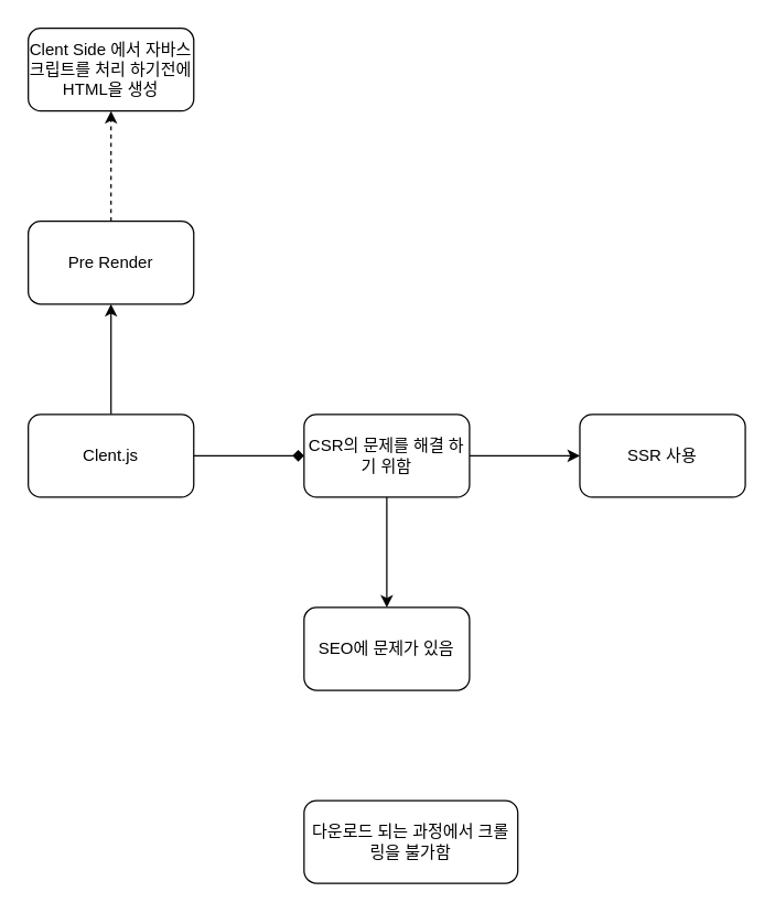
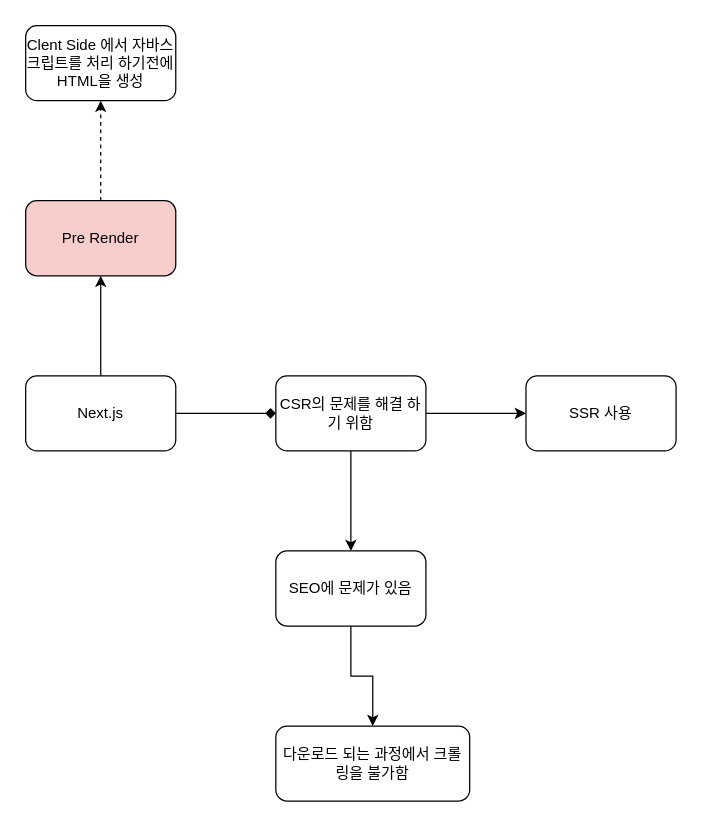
  <mxCell id="0" />
  <mxCell id="1" parent="0" />
  <mxCell id="2" value="" style="edgeStyle=orthogonalEdgeStyle;rounded=0;orthogonalLoop=1;jettySize=auto;html=1;endArrow=diamond;" edge="1" parent="1" source="4" target="7"><mxGeometry relative="1" as="geometry" /></mxCell>
  <mxCell id="3" value="" style="edgeStyle=orthogonalEdgeStyle;rounded=0;orthogonalLoop=1;jettySize=auto;html=1;" edge="1" parent="1" source="4" target="13"><mxGeometry relative="1" as="geometry" /></mxCell>
- <mxCell id="4" value="Clent.js" style="rounded=1;whiteSpace=wrap;html=1;" vertex="1" parent="1"><mxGeometry x="20" y="300" width="120" height="60" as="geometry" /></mxCell>
+ <mxCell id="4" value="Next.js" style="rounded=1;whiteSpace=wrap;html=1;" vertex="1" parent="1"><mxGeometry x="20" y="300" width="120" height="60" as="geometry" /></mxCell>
  <mxCell id="5" value="" style="edgeStyle=orthogonalEdgeStyle;rounded=0;orthogonalLoop=1;jettySize=auto;html=1;" edge="1" parent="1" source="7" target="9"><mxGeometry relative="1" as="geometry" /></mxCell>
  <mxCell id="6" value="" style="edgeStyle=orthogonalEdgeStyle;rounded=0;orthogonalLoop=1;jettySize=auto;html=1;" edge="1" parent="1" source="7" target="10"><mxGeometry relative="1" as="geometry" /></mxCell>
  <mxCell id="7" value="CSR의 문제를 해결 하기 위함" style="rounded=1;whiteSpace=wrap;html=1;" vertex="1" parent="1"><mxGeometry x="220" y="300" width="120" height="60" as="geometry" /></mxCell>
+ <mxCell id="8" value="" style="edgeStyle=orthogonalEdgeStyle;rounded=0;orthogonalLoop=1;jettySize=auto;html=1;" edge="1" parent="1" source="9" target="11"><mxGeometry relative="1" as="geometry" /></mxCell>
  <mxCell id="9" value="SEO에 문제가 있음" style="rounded=1;whiteSpace=wrap;html=1;" vertex="1" parent="1"><mxGeometry x="220" y="440" width="120" height="60" as="geometry" /></mxCell>
  <mxCell id="10" value="SSR 사용" style="rounded=1;whiteSpace=wrap;html=1;" vertex="1" parent="1"><mxGeometry x="420" y="300" width="120" height="60" as="geometry" /></mxCell>
  <mxCell id="11" value="다운로드 되는 과정에서 크롤링을 불가함" style="rounded=1;whiteSpace=wrap;html=1;" vertex="1" parent="1"><mxGeometry x="220" y="580" width="155" height="60" as="geometry" /></mxCell>
  <mxCell id="12" value="" style="edgeStyle=orthogonalEdgeStyle;rounded=0;orthogonalLoop=1;jettySize=auto;html=1;dashed=1;" edge="1" parent="1" source="13" target="14"><mxGeometry relative="1" as="geometry" /></mxCell>
- <mxCell id="13" value="Pre Render" style="rounded=1;whiteSpace=wrap;html=1;" vertex="1" parent="1"><mxGeometry x="20" y="160" width="120" height="60" as="geometry" /></mxCell>
+ <mxCell id="13" value="Pre Render" style="rounded=1;whiteSpace=wrap;html=1;fillColor=#f8cecc;" vertex="1" parent="1"><mxGeometry x="20" y="160" width="120" height="60" as="geometry" /></mxCell>
  <mxCell id="14" value="Clent Side 에서 자바스크립트를 처리 하기전에 HTML을 생성" style="rounded=1;whiteSpace=wrap;html=1;" vertex="1" parent="1"><mxGeometry x="20" y="20" width="120" height="60" as="geometry" /></mxCell>
